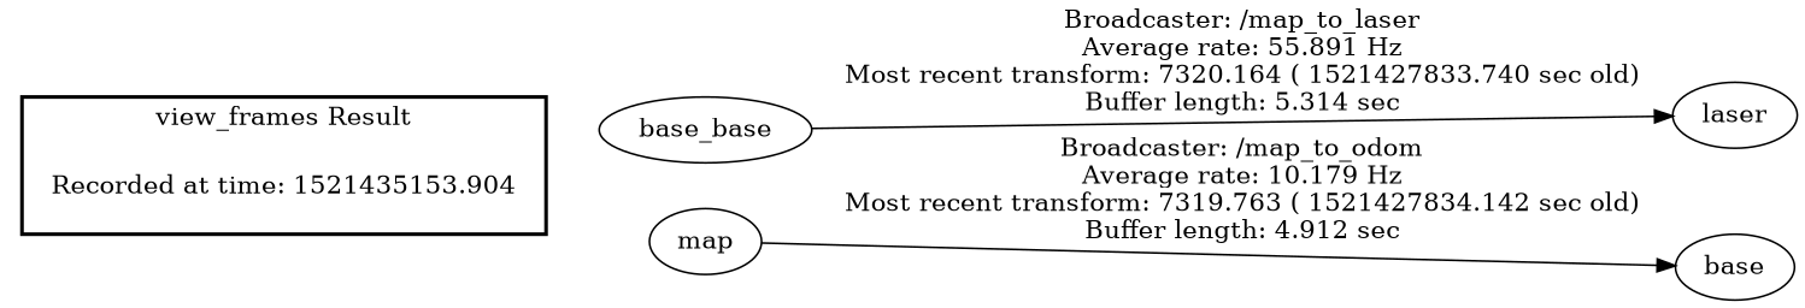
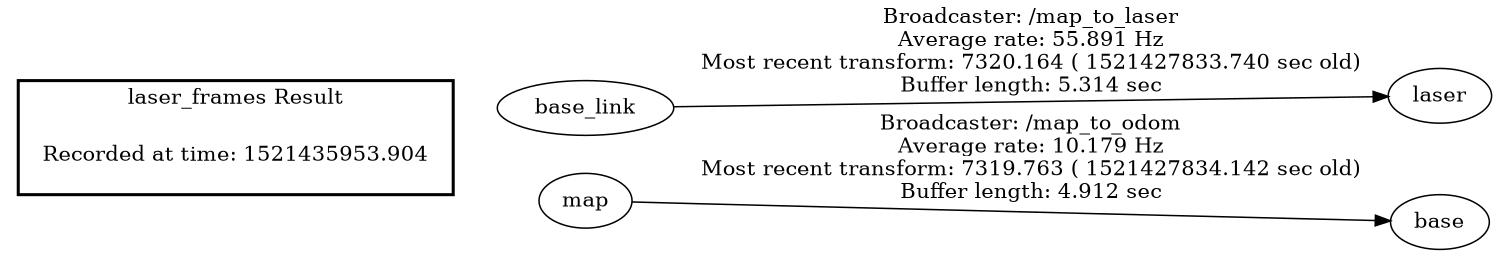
  digraph {
    rankdir=LR
-   "Recorded at time: 1521435153.904" [shape=plaintext]
-   base_link [label=base_base]
+   "Recorded at time: 1521435153.904" [shape=plaintext label="Recorded at time: 1521435953.904"]
+   base_link
    map
    laser
    n5 [label=base]
    subgraph cluster_1 {
      color=black
-     label="view_frames Result"
+     label="laser_frames Result"
      style=bold
      "Recorded at time: 1521435153.904"
    }
    "Recorded at time: 1521435153.904" -> base_link [style=invis]
    "Recorded at time: 1521435153.904" -> map [style=invis]
    base_link -> laser [label="Broadcaster: /map_to_laser\nAverage rate: 55.891 Hz\nMost recent transform: 7320.164 ( 1521427833.740 sec old)\nBuffer length: 5.314 sec\n"]
    map -> n5 [label="Broadcaster: /map_to_odom\nAverage rate: 10.179 Hz\nMost recent transform: 7319.763 ( 1521427834.142 sec old)\nBuffer length: 4.912 sec\n"]
  }
